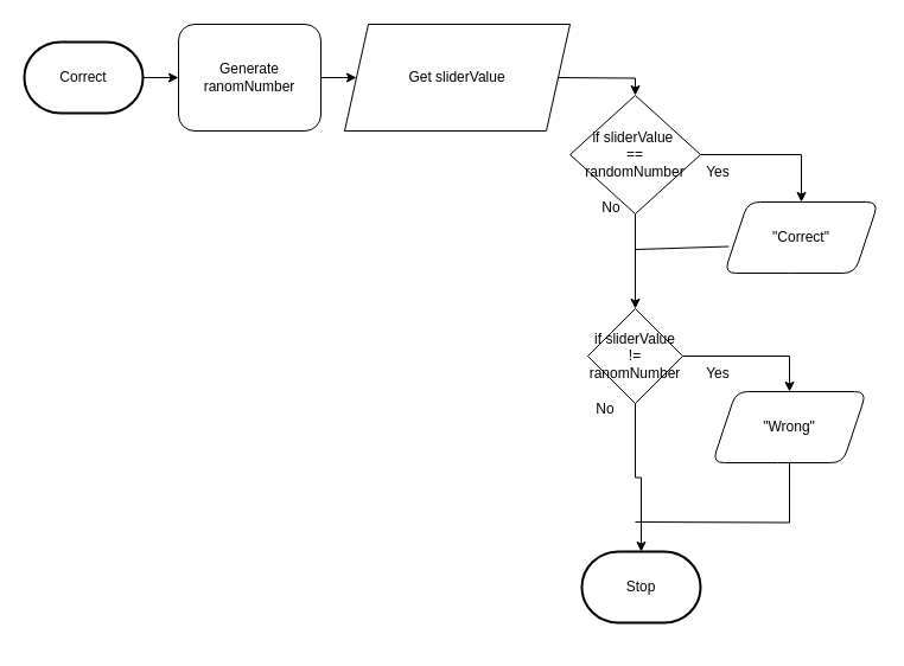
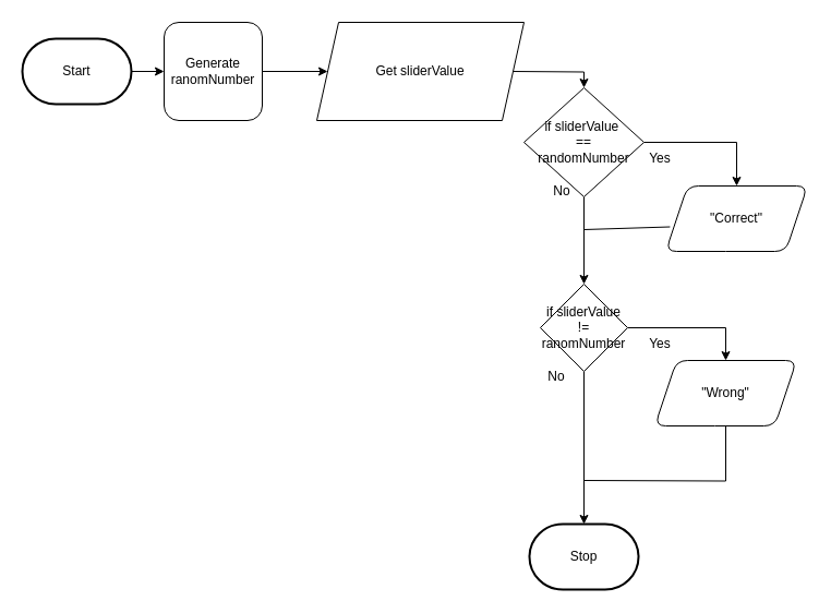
  <mxCell id="0" />
  <mxCell id="1" parent="0" />
  <mxCell id="2" style="edgeStyle=orthogonalEdgeStyle;html=1;exitX=1;exitY=0.5;exitDx=0;exitDy=0;exitPerimeter=0;rounded=0;entryX=0;entryY=0.5;entryDx=0;entryDy=0;" edge="1" parent="1" source="3" target="9"><mxGeometry relative="1" as="geometry"><mxPoint x="140" y="60" as="targetPoint" /></mxGeometry></mxCell>
- <mxCell id="3" value="Correct" style="strokeWidth=2;html=1;shape=mxgraph.flowchart.terminator;whiteSpace=wrap;" vertex="1" parent="1"><mxGeometry x="20" y="35" width="100" height="60" as="geometry" /></mxCell>
- <mxCell id="4" value="Stop" style="strokeWidth=2;html=1;shape=mxgraph.flowchart.terminator;whiteSpace=wrap;" vertex="1" parent="1"><mxGeometry x="490" y="465" width="100" height="60" as="geometry" /></mxCell>
+ <mxCell id="3" value="Start" style="strokeWidth=2;html=1;shape=mxgraph.flowchart.terminator;whiteSpace=wrap;" vertex="1" parent="1"><mxGeometry x="20" y="35" width="100" height="60" as="geometry" /></mxCell>
+ <mxCell id="4" value="Stop" style="strokeWidth=2;html=1;shape=mxgraph.flowchart.terminator;whiteSpace=wrap;" vertex="1" parent="1"><mxGeometry x="485" y="480" width="100" height="60" as="geometry" /></mxCell>
  <mxCell id="5" style="edgeStyle=orthogonalEdgeStyle;shape=connector;html=1;entryX=0.5;entryY=0;entryDx=0;entryDy=0;labelBackgroundColor=default;strokeColor=default;fontFamily=Helvetica;fontSize=11;fontColor=default;endArrow=classic;rounded=0;" edge="1" parent="1" target="14"><mxGeometry relative="1" as="geometry"><mxPoint x="470" y="65" as="sourcePoint" /><mxPoint x="420" y="270" as="targetPoint" /></mxGeometry></mxCell>
  <mxCell id="6" value="Get sliderValue" style="shape=parallelogram;perimeter=parallelogramPerimeter;whiteSpace=wrap;html=1;fixedSize=1;" vertex="1" parent="1"><mxGeometry x="290" y="20" width="190" height="90" as="geometry" /></mxCell>
  <mxCell id="7" style="edgeStyle=orthogonalEdgeStyle;rounded=0;html=1;exitX=1;exitY=0.5;exitDx=0;exitDy=0;entryX=0.5;entryY=0;entryDx=0;entryDy=0;" edge="1" parent="1" source="11" target="16"><mxGeometry relative="1" as="geometry"><mxPoint x="620" y="450" as="sourcePoint" /><mxPoint x="580" y="380" as="targetPoint" /></mxGeometry></mxCell>
  <mxCell id="8" style="edgeStyle=orthogonalEdgeStyle;html=1;exitX=1;exitY=0.5;exitDx=0;exitDy=0;rounded=0;entryX=0;entryY=0.5;entryDx=0;entryDy=0;" edge="1" parent="1" source="9" target="6"><mxGeometry relative="1" as="geometry"><mxPoint x="190" y="390" as="targetPoint" /></mxGeometry></mxCell>
- <mxCell id="9" value="Generate ranomNumber" style="whiteSpace=wrap;html=1;rounded=1;" vertex="1" parent="1"><mxGeometry x="150" y="20" width="120" height="90" as="geometry" /></mxCell>
+ <mxCell id="9" value="Generate ranomNumber" style="whiteSpace=wrap;html=1;rounded=1;" vertex="1" parent="1"><mxGeometry x="150" y="20" width="90" height="90" as="geometry" /></mxCell>
  <mxCell id="10" style="edgeStyle=orthogonalEdgeStyle;rounded=0;html=1;entryX=0.5;entryY=0;entryDx=0;entryDy=0;entryPerimeter=0;" edge="1" parent="1" source="11" target="4"><mxGeometry relative="1" as="geometry" /></mxCell>
  <mxCell id="11" value="if sliderValue&lt;br&gt;!=&lt;br&gt;ranomNumber" style="rhombus;whiteSpace=wrap;html=1;rounded=0;" vertex="1" parent="1"><mxGeometry x="495" y="260" width="80" height="80" as="geometry" /></mxCell>
  <mxCell id="12" style="edgeStyle=orthogonalEdgeStyle;rounded=0;html=1;" edge="1" parent="1" source="14" target="11"><mxGeometry relative="1" as="geometry" /></mxCell>
  <mxCell id="13" style="edgeStyle=orthogonalEdgeStyle;rounded=0;html=1;exitX=1;exitY=0.5;exitDx=0;exitDy=0;entryX=0.5;entryY=0;entryDx=0;entryDy=0;" edge="1" parent="1" source="14" target="15"><mxGeometry relative="1" as="geometry" /></mxCell>
  <mxCell id="14" value="if sliderValue&amp;nbsp;&lt;br&gt;==&lt;br&gt;randomNumber" style="rhombus;whiteSpace=wrap;html=1;rounded=0;" vertex="1" parent="1"><mxGeometry x="480" y="80" width="110" height="100" as="geometry" /></mxCell>
  <mxCell id="15" value="&quot;Correct&quot;" style="shape=parallelogram;perimeter=parallelogramPerimeter;whiteSpace=wrap;html=1;fixedSize=1;rounded=1;" vertex="1" parent="1"><mxGeometry x="610" y="170" width="130" height="60" as="geometry" /></mxCell>
  <mxCell id="16" value="&quot;Wrong&quot;" style="shape=parallelogram;perimeter=parallelogramPerimeter;whiteSpace=wrap;html=1;fixedSize=1;rounded=1;" vertex="1" parent="1"><mxGeometry x="600" y="330" width="130" height="60" as="geometry" /></mxCell>
  <mxCell id="17" value="" style="endArrow=none;html=1;rounded=0;edgeStyle=orthogonalEdgeStyle;" edge="1" parent="1" target="16"><mxGeometry width="50" height="50" relative="1" as="geometry"><mxPoint x="535" y="440" as="sourcePoint" /><mxPoint x="585" y="390" as="targetPoint" /></mxGeometry></mxCell>
  <mxCell id="18" value="" style="endArrow=none;html=1;rounded=0;entryX=0.03;entryY=0.625;entryDx=0;entryDy=0;entryPerimeter=0;" edge="1" parent="1" target="15"><mxGeometry width="50" height="50" relative="1" as="geometry"><mxPoint x="535" y="210" as="sourcePoint" /><mxPoint x="585" y="175" as="targetPoint" /></mxGeometry></mxCell>
  <mxCell id="19" value="Yes" style="text;strokeColor=none;align=center;fillColor=none;html=1;verticalAlign=middle;whiteSpace=wrap;rounded=0;" vertex="1" parent="1"><mxGeometry x="575" y="130" width="60" height="30" as="geometry" /></mxCell>
  <mxCell id="20" value="Yes" style="text;strokeColor=none;align=center;fillColor=none;html=1;verticalAlign=middle;whiteSpace=wrap;rounded=0;" vertex="1" parent="1"><mxGeometry x="575" y="300" width="60" height="30" as="geometry" /></mxCell>
  <mxCell id="21" value="No" style="text;strokeColor=none;align=center;fillColor=none;html=1;verticalAlign=middle;whiteSpace=wrap;rounded=0;" vertex="1" parent="1"><mxGeometry x="480" y="330" width="60" height="30" as="geometry" /></mxCell>
  <mxCell id="22" value="No" style="text;strokeColor=none;align=center;fillColor=none;html=1;verticalAlign=middle;whiteSpace=wrap;rounded=0;" vertex="1" parent="1"><mxGeometry x="485" y="160" width="60" height="30" as="geometry" /></mxCell>
